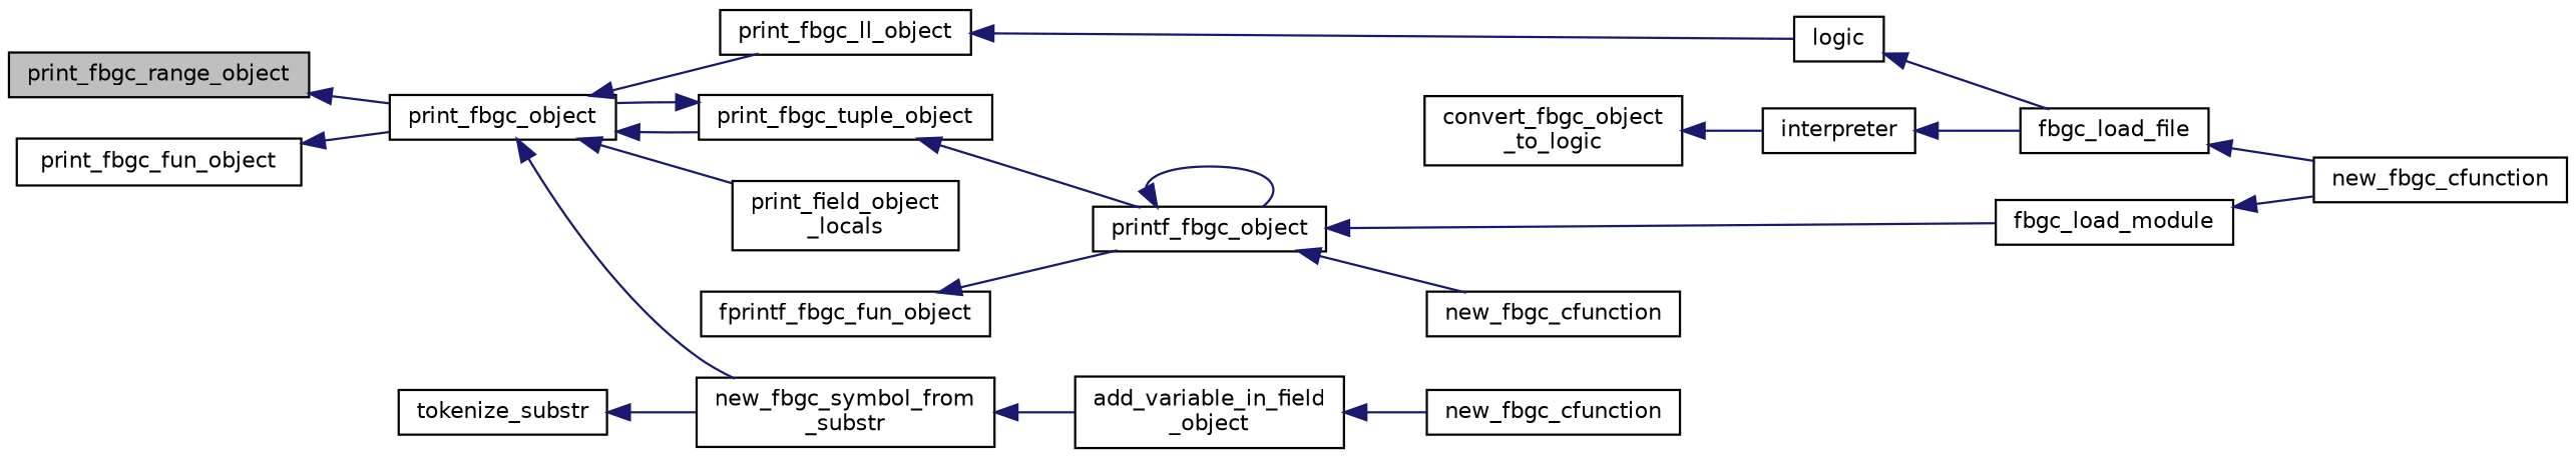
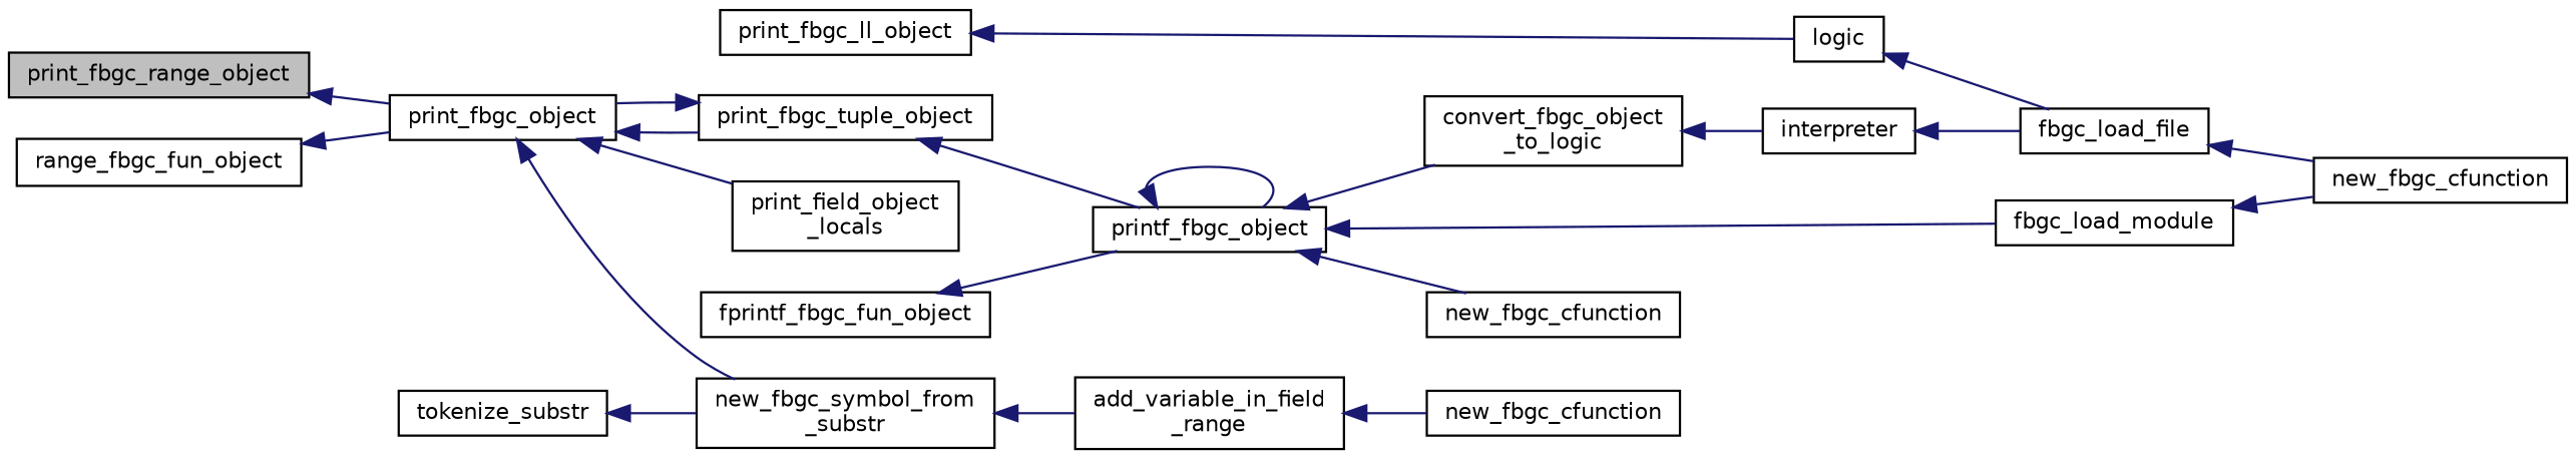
  digraph {
    rankdir=LR
    node [color=black fillcolor=white fontname=Helvetica fontsize=10 shape=record style=filled]
    edge [color=midnightblue dir=back fontname=Helvetica fontsize=10 labelfontname=Helvetica labelfontsize=10 style=solid]
    n1 [fillcolor=grey75 fontcolor=black height=0.2 label=print_fbgc_range_object width=0.4]
    n2 [height=0.2 label=print_fbgc_object width=0.4]
    n3 [height=0.2 label="print_field_object\l_locals" width=0.4]
    n4 [height=0.2 label=print_fbgc_ll_object width=0.4]
    n5 [height=0.2 label="new_fbgc_symbol_from\l_substr" width=0.4]
    n6 [height=0.2 label=print_fbgc_tuple_object width=0.4]
-   n7 [height=0.2 label=print_fbgc_fun_object width=0.4]
+   n7 [height=0.2 label=range_fbgc_fun_object width=0.4]
    n8 [height=0.2 label=fprintf_fbgc_fun_object width=0.4]
    n9 [height=0.2 label=printf_fbgc_object width=0.4]
    n10 [height=0.2 label=interpreter width=0.4]
    n11 [height=0.2 label=fbgc_load_file width=0.4]
    n12 [height=0.2 label=logic width=0.4]
-   n13 [height=0.2 label="add_variable_in_field\l_object" width=0.4]
+   n13 [height=0.2 label="add_variable_in_field\l_range" width=0.4]
    n14 [height=0.2 label=new_fbgc_cfunction width=0.4]
    n15 [height=0.2 label="convert_fbgc_object\l_to_logic" width=0.4]
    n16 [height=0.2 label=fbgc_load_module width=0.4]
    n17 [height=0.2 label=new_fbgc_cfunction width=0.4]
    n18 [height=0.2 label=new_fbgc_cfunction width=0.4]
    n19 [height=0.2 label=tokenize_substr width=0.4]
    n1 -> n2
    n2 -> n3
-   n2 -> n4
    n2 -> n5
    n2 -> n6
    n4 -> n12
    n5 -> n13
    n6 -> n2
    n6 -> n9
    n7 -> n2
    n8 -> n9
    n9 -> n9
    n9 -> n14
+   n9 -> n15
    n9 -> n16
    n10 -> n11
    n11 -> n17
    n12 -> n11
    n13 -> n18
    n15 -> n10
    n16 -> n17
    n19 -> n5
  }
